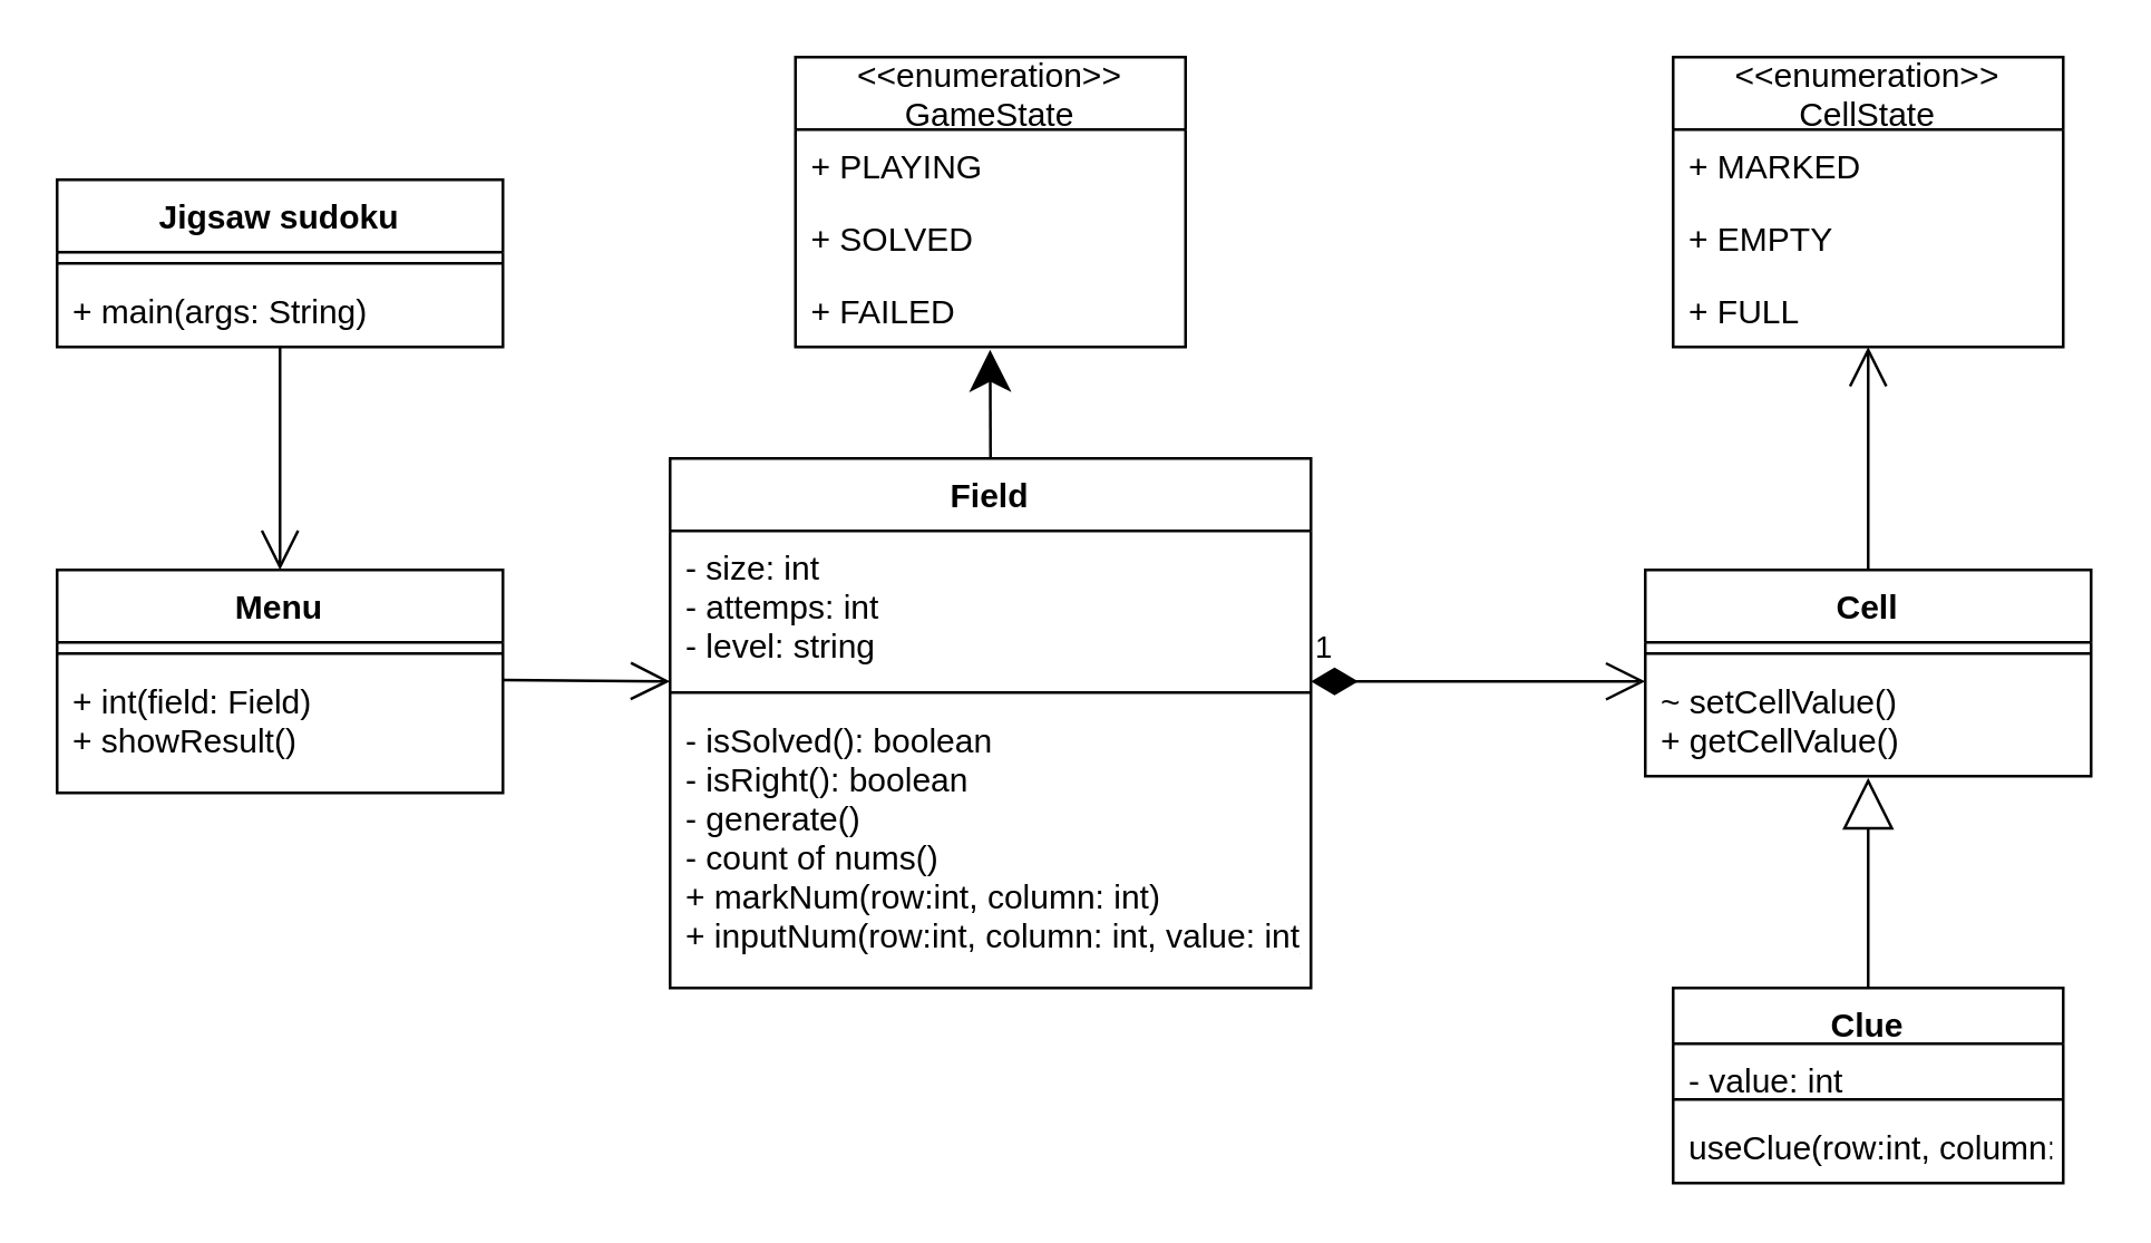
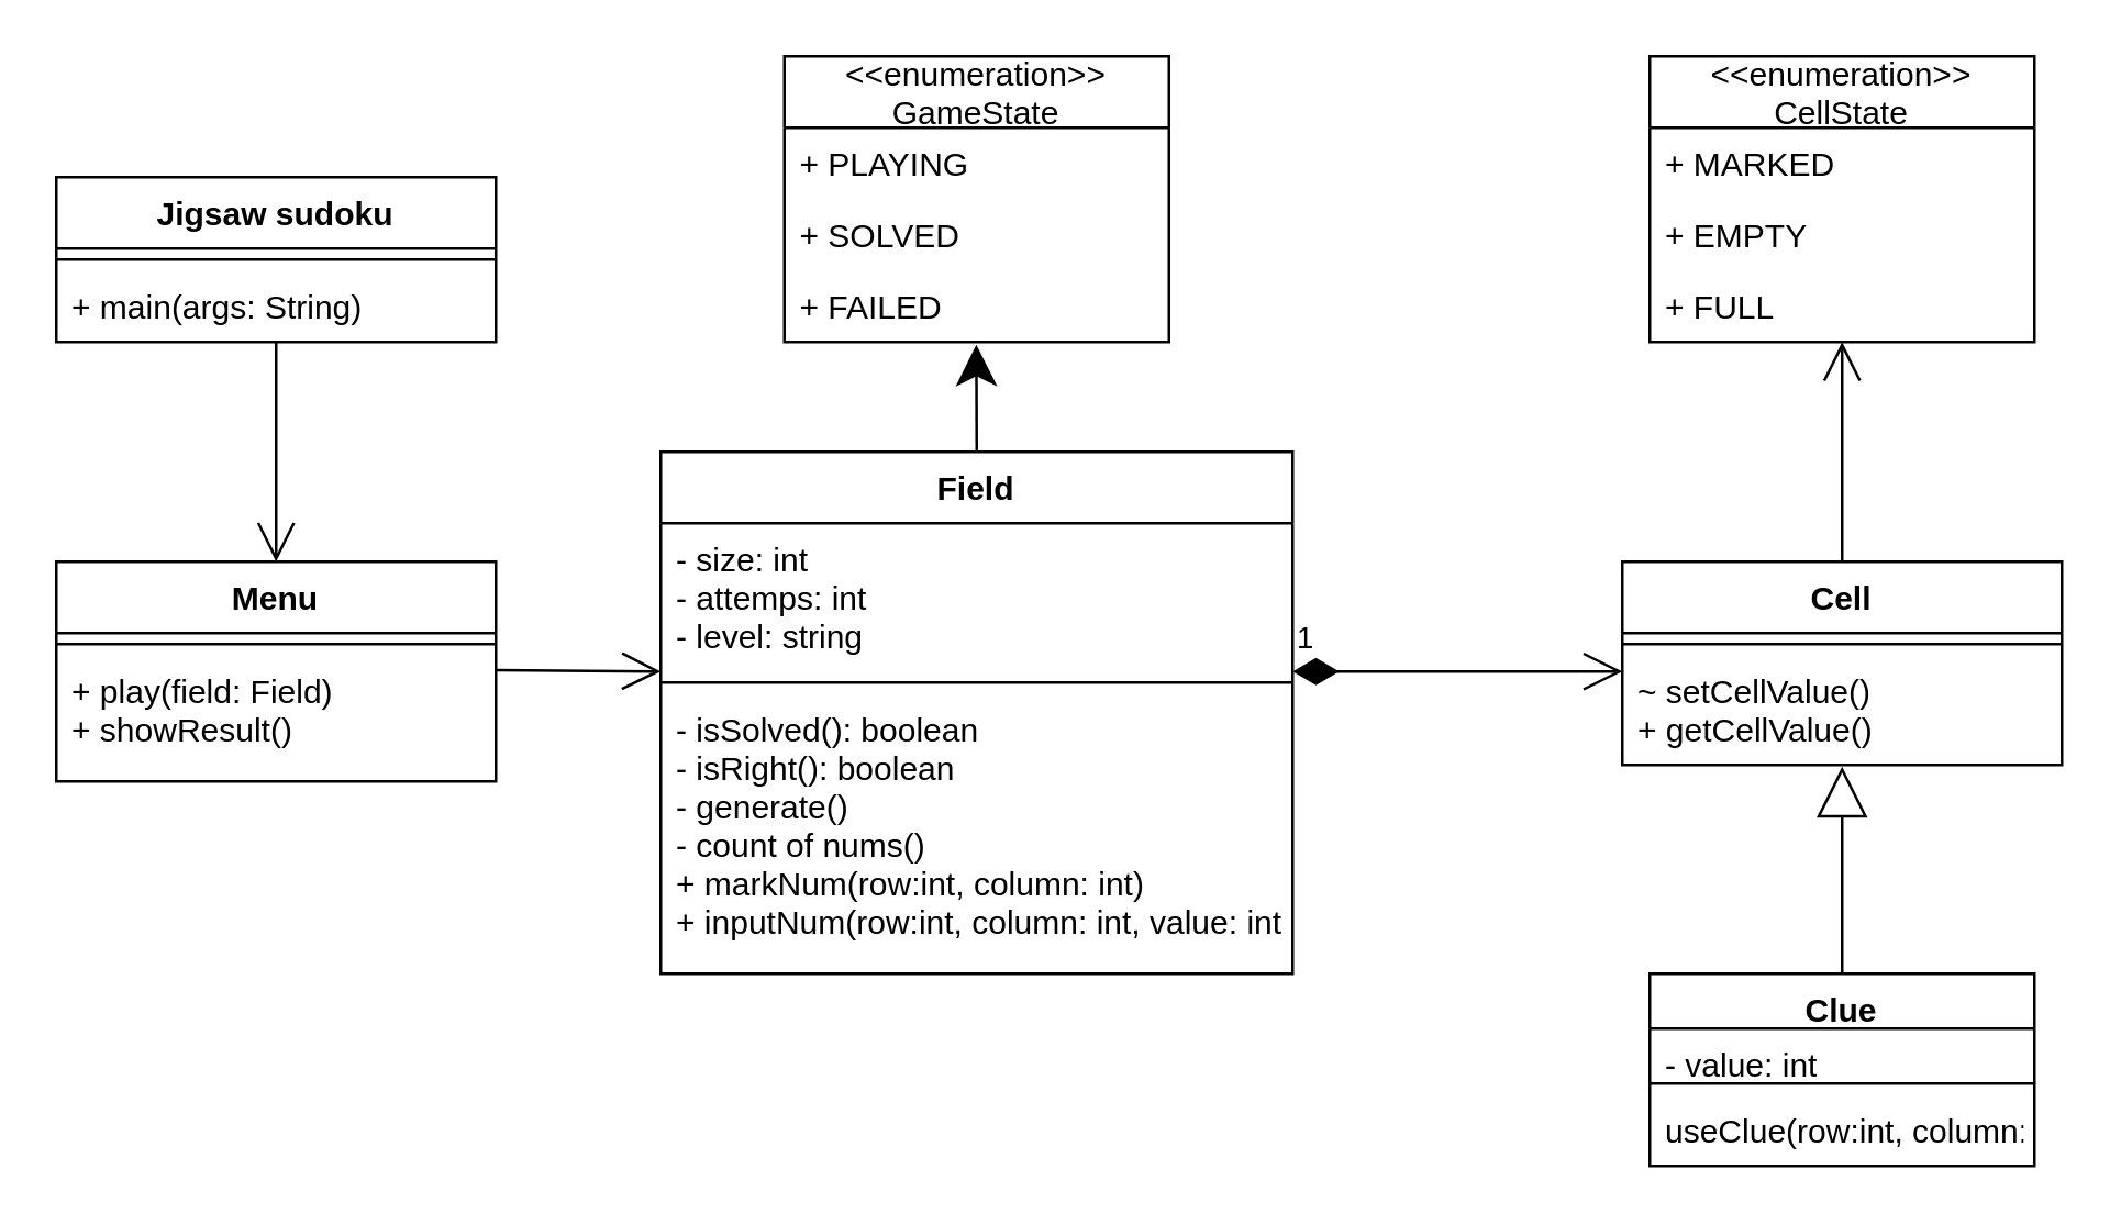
  <mxCell id="0" />
  <mxCell id="1" parent="0" />
  <mxCell id="2" value="Field" style="swimlane;fontStyle=1;align=center;verticalAlign=top;childLayout=stackLayout;horizontal=1;startSize=26;horizontalStack=0;resizeParent=1;resizeParentMax=0;resizeLast=0;collapsible=1;marginBottom=0;" vertex="1" parent="1"><mxGeometry x="240" y="164" width="230" height="190" as="geometry" /></mxCell>
  <mxCell id="3" value="- size: int&#10;- attemps: int&#10;- level: string&#10;" style="text;strokeColor=none;fillColor=none;align=left;verticalAlign=top;spacingLeft=4;spacingRight=4;overflow=hidden;rotatable=0;points=[[0,0.5],[1,0.5]];portConstraint=eastwest;" vertex="1" parent="2"><mxGeometry y="26" width="230" height="54" as="geometry" /></mxCell>
  <mxCell id="4" value="" style="line;strokeWidth=1;fillColor=none;align=left;verticalAlign=middle;spacingTop=-1;spacingLeft=3;spacingRight=3;rotatable=0;labelPosition=right;points=[];portConstraint=eastwest;" vertex="1" parent="2"><mxGeometry y="80" width="230" height="8" as="geometry" /></mxCell>
  <mxCell id="5" value="- isSolved(): boolean&#10;- isRight(): boolean&#10;- generate()&#10;- count of nums()&#10;+ markNum(row:int, column: int)&#10;+ inputNum(row:int, column: int, value: int)" style="text;strokeColor=none;fillColor=none;align=left;verticalAlign=top;spacingLeft=4;spacingRight=4;overflow=hidden;rotatable=0;points=[[0,0.5],[1,0.5]];portConstraint=eastwest;" vertex="1" parent="2"><mxGeometry y="88" width="230" height="102" as="geometry" /></mxCell>
  <mxCell id="6" value="1" style="endArrow=open;html=1;endSize=12;startArrow=diamondThin;startSize=14;startFill=1;edgeStyle=orthogonalEdgeStyle;align=left;verticalAlign=bottom;rounded=0;" edge="1" parent="1"><mxGeometry x="-1" y="3" relative="1" as="geometry"><mxPoint x="470" y="244" as="sourcePoint" /><mxPoint x="590" y="244" as="targetPoint" /></mxGeometry></mxCell>
  <mxCell id="7" value="Cell" style="swimlane;fontStyle=1;align=center;verticalAlign=top;childLayout=stackLayout;horizontal=1;startSize=26;horizontalStack=0;resizeParent=1;resizeParentMax=0;resizeLast=0;collapsible=1;marginBottom=0;" vertex="1" parent="1"><mxGeometry x="590" y="204" width="160" height="74" as="geometry" /></mxCell>
  <mxCell id="8" value="" style="line;strokeWidth=1;fillColor=none;align=left;verticalAlign=middle;spacingTop=-1;spacingLeft=3;spacingRight=3;rotatable=0;labelPosition=right;points=[];portConstraint=eastwest;" vertex="1" parent="7"><mxGeometry y="26" width="160" height="8" as="geometry" /></mxCell>
  <mxCell id="9" value="~ setCellValue()&#10;+ getCellValue()" style="text;strokeColor=none;fillColor=none;align=left;verticalAlign=top;spacingLeft=4;spacingRight=4;overflow=hidden;rotatable=0;points=[[0,0.5],[1,0.5]];portConstraint=eastwest;" vertex="1" parent="7"><mxGeometry y="34" width="160" height="40" as="geometry" /></mxCell>
  <mxCell id="10" value="" style="endArrow=block;endSize=16;endFill=0;html=1;rounded=0;entryX=0.5;entryY=1.015;entryDx=0;entryDy=0;entryPerimeter=0;" edge="1" parent="1" target="9"><mxGeometry width="160" relative="1" as="geometry"><mxPoint x="670" y="354" as="sourcePoint" /><mxPoint x="670" y="284" as="targetPoint" /></mxGeometry></mxCell>
  <mxCell id="11" value="Clue" style="swimlane;fontStyle=1;align=center;verticalAlign=top;childLayout=stackLayout;horizontal=1;startSize=20;horizontalStack=0;resizeParent=1;resizeParentMax=0;resizeLast=0;collapsible=1;marginBottom=0;" vertex="1" parent="1"><mxGeometry x="600" y="354" width="140" height="70" as="geometry" /></mxCell>
  <mxCell id="12" value="- value: int" style="text;strokeColor=none;fillColor=none;align=left;verticalAlign=top;spacingLeft=4;spacingRight=4;overflow=hidden;rotatable=0;points=[[0,0.5],[1,0.5]];portConstraint=eastwest;" vertex="1" parent="11"><mxGeometry y="20" width="140" height="16" as="geometry" /></mxCell>
  <mxCell id="13" value="" style="line;strokeWidth=1;fillColor=none;align=left;verticalAlign=middle;spacingTop=-1;spacingLeft=3;spacingRight=3;rotatable=0;labelPosition=right;points=[];portConstraint=eastwest;" vertex="1" parent="11"><mxGeometry y="36" width="140" height="8" as="geometry" /></mxCell>
  <mxCell id="14" value="useClue(row:int, column:int)" style="text;strokeColor=none;fillColor=none;align=left;verticalAlign=top;spacingLeft=4;spacingRight=4;overflow=hidden;rotatable=0;points=[[0,0.5],[1,0.5]];portConstraint=eastwest;" vertex="1" parent="11"><mxGeometry y="44" width="140" height="26" as="geometry" /></mxCell>
  <mxCell id="15" value="Jigsaw sudoku" style="swimlane;fontStyle=1;align=center;verticalAlign=top;childLayout=stackLayout;horizontal=1;startSize=26;horizontalStack=0;resizeParent=1;resizeParentMax=0;resizeLast=0;collapsible=1;marginBottom=0;" vertex="1" parent="1"><mxGeometry x="20" y="64" width="160" height="60" as="geometry" /></mxCell>
  <mxCell id="16" value="" style="line;strokeWidth=1;fillColor=none;align=left;verticalAlign=middle;spacingTop=-1;spacingLeft=3;spacingRight=3;rotatable=0;labelPosition=right;points=[];portConstraint=eastwest;" vertex="1" parent="15"><mxGeometry y="26" width="160" height="8" as="geometry" /></mxCell>
  <mxCell id="17" value="+ main(args: String)" style="text;strokeColor=none;fillColor=none;align=left;verticalAlign=top;spacingLeft=4;spacingRight=4;overflow=hidden;rotatable=0;points=[[0,0.5],[1,0.5]];portConstraint=eastwest;" vertex="1" parent="15"><mxGeometry y="34" width="160" height="26" as="geometry" /></mxCell>
  <mxCell id="18" value="Menu" style="swimlane;fontStyle=1;align=center;verticalAlign=top;childLayout=stackLayout;horizontal=1;startSize=26;horizontalStack=0;resizeParent=1;resizeParentMax=0;resizeLast=0;collapsible=1;marginBottom=0;" vertex="1" parent="1"><mxGeometry x="20" y="204" width="160" height="80" as="geometry" /></mxCell>
  <mxCell id="19" value="" style="line;strokeWidth=1;fillColor=none;align=left;verticalAlign=middle;spacingTop=-1;spacingLeft=3;spacingRight=3;rotatable=0;labelPosition=right;points=[];portConstraint=eastwest;" vertex="1" parent="18"><mxGeometry y="26" width="160" height="8" as="geometry" /></mxCell>
- <mxCell id="20" value="+ int(field: Field)&#10;+ showResult()&#10;" style="text;strokeColor=none;fillColor=none;align=left;verticalAlign=top;spacingLeft=4;spacingRight=4;overflow=hidden;rotatable=0;points=[[0,0.5],[1,0.5]];portConstraint=eastwest;" vertex="1" parent="18"><mxGeometry y="34" width="160" height="46" as="geometry" /></mxCell>
+ <mxCell id="20" value="+ play(field: Field)&#10;+ showResult()&#10;" style="text;strokeColor=none;fillColor=none;align=left;verticalAlign=top;spacingLeft=4;spacingRight=4;overflow=hidden;rotatable=0;points=[[0,0.5],[1,0.5]];portConstraint=eastwest;" vertex="1" parent="18"><mxGeometry y="34" width="160" height="46" as="geometry" /></mxCell>
  <mxCell id="21" value="" style="endArrow=open;endFill=1;endSize=12;html=1;rounded=0;entryX=0.5;entryY=0;entryDx=0;entryDy=0;" edge="1" parent="1" target="18"><mxGeometry width="160" relative="1" as="geometry"><mxPoint x="100" y="124" as="sourcePoint" /><mxPoint x="190" y="154" as="targetPoint" /></mxGeometry></mxCell>
  <mxCell id="22" value="" style="endArrow=open;endFill=1;endSize=12;html=1;rounded=0;" edge="1" parent="1"><mxGeometry width="160" relative="1" as="geometry"><mxPoint x="180" y="243.5" as="sourcePoint" /><mxPoint x="240" y="244" as="targetPoint" /></mxGeometry></mxCell>
  <mxCell id="23" value="&lt;&lt;enumeration&gt;&gt;&#10;GameState" style="swimlane;fontStyle=0;childLayout=stackLayout;horizontal=1;startSize=26;fillColor=none;horizontalStack=0;resizeParent=1;resizeParentMax=0;resizeLast=0;collapsible=1;marginBottom=0;" vertex="1" parent="1"><mxGeometry x="285" y="20" width="140" height="104" as="geometry" /></mxCell>
  <mxCell id="24" value="+ PLAYING" style="text;strokeColor=none;fillColor=none;align=left;verticalAlign=top;spacingLeft=4;spacingRight=4;overflow=hidden;rotatable=0;points=[[0,0.5],[1,0.5]];portConstraint=eastwest;" vertex="1" parent="23"><mxGeometry y="26" width="140" height="26" as="geometry" /></mxCell>
  <mxCell id="25" value="+ SOLVED" style="text;strokeColor=none;fillColor=none;align=left;verticalAlign=top;spacingLeft=4;spacingRight=4;overflow=hidden;rotatable=0;points=[[0,0.5],[1,0.5]];portConstraint=eastwest;" vertex="1" parent="23"><mxGeometry y="52" width="140" height="26" as="geometry" /></mxCell>
  <mxCell id="26" value="+ FAILED" style="text;strokeColor=none;fillColor=none;align=left;verticalAlign=top;spacingLeft=4;spacingRight=4;overflow=hidden;rotatable=0;points=[[0,0.5],[1,0.5]];portConstraint=eastwest;" vertex="1" parent="23"><mxGeometry y="78" width="140" height="26" as="geometry" /></mxCell>
  <mxCell id="27" value="" style="endArrow=classic;endFill=1;endSize=12;html=1;rounded=0;entryX=0.499;entryY=1.038;entryDx=0;entryDy=0;entryPerimeter=0;exitX=0.5;exitY=0;exitDx=0;exitDy=0;" edge="1" parent="1" source="2" target="26"><mxGeometry width="160" relative="1" as="geometry"><mxPoint x="220" y="174" as="sourcePoint" /><mxPoint x="380" y="174" as="targetPoint" /></mxGeometry></mxCell>
  <mxCell id="28" value="&lt;&lt;enumeration&gt;&gt;&#10;CellState" style="swimlane;fontStyle=0;childLayout=stackLayout;horizontal=1;startSize=26;fillColor=none;horizontalStack=0;resizeParent=1;resizeParentMax=0;resizeLast=0;collapsible=1;marginBottom=0;" vertex="1" parent="1"><mxGeometry x="600" y="20" width="140" height="104" as="geometry" /></mxCell>
  <mxCell id="29" value="+ MARKED" style="text;strokeColor=none;fillColor=none;align=left;verticalAlign=top;spacingLeft=4;spacingRight=4;overflow=hidden;rotatable=0;points=[[0,0.5],[1,0.5]];portConstraint=eastwest;" vertex="1" parent="28"><mxGeometry y="26" width="140" height="26" as="geometry" /></mxCell>
  <mxCell id="30" value="+ EMPTY" style="text;strokeColor=none;fillColor=none;align=left;verticalAlign=top;spacingLeft=4;spacingRight=4;overflow=hidden;rotatable=0;points=[[0,0.5],[1,0.5]];portConstraint=eastwest;" vertex="1" parent="28"><mxGeometry y="52" width="140" height="26" as="geometry" /></mxCell>
  <mxCell id="31" value="+ FULL" style="text;strokeColor=none;fillColor=none;align=left;verticalAlign=top;spacingLeft=4;spacingRight=4;overflow=hidden;rotatable=0;points=[[0,0.5],[1,0.5]];portConstraint=eastwest;" vertex="1" parent="28"><mxGeometry y="78" width="140" height="26" as="geometry" /></mxCell>
  <mxCell id="32" value="" style="endArrow=open;endFill=1;endSize=12;html=1;rounded=0;exitX=0.5;exitY=0;exitDx=0;exitDy=0;" edge="1" parent="1" source="7"><mxGeometry width="160" relative="1" as="geometry"><mxPoint x="590" y="184" as="sourcePoint" /><mxPoint x="670" y="124" as="targetPoint" /></mxGeometry></mxCell>
